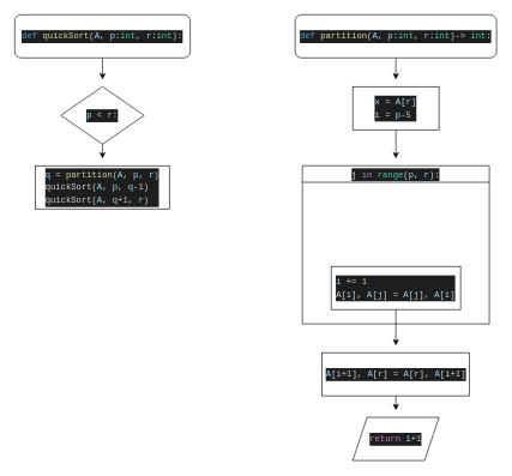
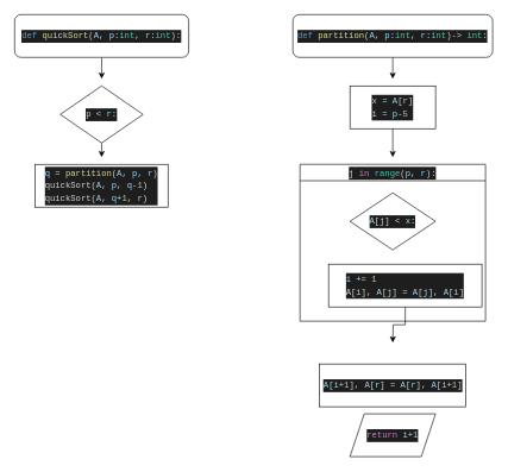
  <mxCell id="0" />
  <mxCell id="1" parent="0" />
  <mxCell id="2" style="edgeStyle=orthogonalEdgeStyle;rounded=0;orthogonalLoop=1;jettySize=auto;html=1;exitX=0.5;exitY=1;exitDx=0;exitDy=0;" edge="1" parent="1" source="3"><mxGeometry relative="1" as="geometry"><mxPoint x="142" y="110" as="targetPoint" /></mxGeometry></mxCell>
  <mxCell id="3" value="&lt;div style=&quot;font-style: normal; font-variant-caps: normal; font-weight: normal; letter-spacing: normal; text-align: start; text-indent: 0px; text-transform: none; word-spacing: 0px; -webkit-text-stroke-width: 0px; text-decoration: none; color: rgb(212, 212, 212); background-color: rgb(30, 30, 30); font-family: Menlo, Monaco, &amp;quot;Courier New&amp;quot;, monospace; font-size: 12px; line-height: 18px;&quot;&gt;&lt;div&gt;&lt;span style=&quot;color: rgb(86, 156, 214);&quot;&gt;def&lt;/span&gt;&lt;span style=&quot;color: rgb(212, 212, 212);&quot;&gt; &lt;/span&gt;&lt;span style=&quot;color: rgb(220, 220, 170);&quot;&gt;quickSort&lt;/span&gt;&lt;span style=&quot;color: rgb(212, 212, 212);&quot;&gt;(&lt;/span&gt;&lt;span style=&quot;color: rgb(156, 220, 254);&quot;&gt;A&lt;/span&gt;&lt;span style=&quot;color: rgb(212, 212, 212);&quot;&gt;, &lt;/span&gt;&lt;span style=&quot;color: rgb(156, 220, 254);&quot;&gt;p&lt;/span&gt;&lt;span style=&quot;color: rgb(212, 212, 212);&quot;&gt;:&lt;/span&gt;&lt;span style=&quot;color: rgb(78, 201, 176);&quot;&gt;int&lt;/span&gt;&lt;span style=&quot;color: rgb(212, 212, 212);&quot;&gt;, &lt;/span&gt;&lt;span style=&quot;color: rgb(156, 220, 254);&quot;&gt;r&lt;/span&gt;&lt;span style=&quot;color: rgb(212, 212, 212);&quot;&gt;:&lt;/span&gt;&lt;span style=&quot;color: rgb(78, 201, 176);&quot;&gt;int&lt;/span&gt;&lt;span style=&quot;color: rgb(212, 212, 212);&quot;&gt;):&lt;/span&gt;&lt;/div&gt;&lt;/div&gt;" style="rounded=1;whiteSpace=wrap;html=1;" vertex="1" parent="1"><mxGeometry x="20" y="20" width="244" height="60" as="geometry" /></mxCell>
  <mxCell id="4" style="edgeStyle=orthogonalEdgeStyle;rounded=0;orthogonalLoop=1;jettySize=auto;html=1;exitX=0.5;exitY=1;exitDx=0;exitDy=0;" edge="1" parent="1" source="5"><mxGeometry relative="1" as="geometry"><mxPoint x="142" y="220" as="targetPoint" /></mxGeometry></mxCell>
  <mxCell id="5" value="&lt;div style=&quot;font-style: normal; font-variant-caps: normal; font-weight: normal; letter-spacing: normal; text-align: start; text-indent: 0px; text-transform: none; word-spacing: 0px; -webkit-text-stroke-width: 0px; text-decoration: none; color: rgb(212, 212, 212); background-color: rgb(30, 30, 30); font-family: Menlo, Monaco, &amp;quot;Courier New&amp;quot;, monospace; font-size: 12px; line-height: 18px;&quot;&gt;&lt;div&gt;&lt;span style=&quot;color: rgb(156, 220, 254);&quot;&gt;p&lt;/span&gt;&lt;span style=&quot;color: rgb(212, 212, 212);&quot;&gt; &amp;lt; &lt;/span&gt;&lt;span style=&quot;color: rgb(156, 220, 254);&quot;&gt;r&lt;/span&gt;&lt;span style=&quot;color: rgb(212, 212, 212);&quot;&gt;:&lt;/span&gt;&lt;/div&gt;&lt;/div&gt;" style="rhombus;whiteSpace=wrap;html=1;" vertex="1" parent="1"><mxGeometry x="84" y="120" width="116" height="80" as="geometry" /></mxCell>
  <mxCell id="6" value="&lt;div style=&quot;font-style: normal; font-variant-caps: normal; font-weight: normal; letter-spacing: normal; text-align: start; text-indent: 0px; text-transform: none; word-spacing: 0px; -webkit-text-stroke-width: 0px; text-decoration: none; color: rgb(212, 212, 212); background-color: rgb(30, 30, 30); font-family: Menlo, Monaco, &amp;quot;Courier New&amp;quot;, monospace; font-size: 12px; line-height: 18px;&quot;&gt;&lt;div&gt;&lt;span style=&quot;color: rgb(156, 220, 254);&quot;&gt;q&lt;/span&gt;&lt;span style=&quot;color: rgb(212, 212, 212);&quot;&gt; = &lt;/span&gt;&lt;span style=&quot;color: rgb(220, 220, 170);&quot;&gt;partition&lt;/span&gt;&lt;span style=&quot;color: rgb(212, 212, 212);&quot;&gt;(&lt;/span&gt;&lt;span style=&quot;color: rgb(156, 220, 254);&quot;&gt;A&lt;/span&gt;&lt;span style=&quot;color: rgb(212, 212, 212);&quot;&gt;, &lt;/span&gt;&lt;span style=&quot;color: rgb(156, 220, 254);&quot;&gt;p&lt;/span&gt;&lt;span style=&quot;color: rgb(212, 212, 212);&quot;&gt;, &lt;/span&gt;&lt;span style=&quot;color: rgb(156, 220, 254);&quot;&gt;r&lt;/span&gt;&lt;span style=&quot;color: rgb(212, 212, 212);&quot;&gt;)&lt;/span&gt;&lt;/div&gt;&lt;div&gt;&lt;div style=&quot;line-height: 18px;&quot;&gt;quickSort(&lt;span style=&quot;color: rgb(156, 220, 254);&quot;&gt;A&lt;/span&gt;, &lt;span style=&quot;color: rgb(156, 220, 254);&quot;&gt;p&lt;/span&gt;, &lt;span style=&quot;color: rgb(156, 220, 254);&quot;&gt;q&lt;/span&gt;-&lt;span style=&quot;color: rgb(181, 206, 168);&quot;&gt;1&lt;/span&gt;)&lt;/div&gt;&lt;/div&gt;&lt;div style=&quot;line-height: 18px;&quot;&gt;&lt;div style=&quot;line-height: 18px;&quot;&gt;quickSort(&lt;span style=&quot;color: rgb(156, 220, 254);&quot;&gt;A&lt;/span&gt;, &lt;span style=&quot;color: rgb(156, 220, 254);&quot;&gt;q&lt;/span&gt;+&lt;span style=&quot;color: rgb(181, 206, 168);&quot;&gt;1&lt;/span&gt;, &lt;span style=&quot;color: rgb(156, 220, 254);&quot;&gt;r&lt;/span&gt;)&lt;/div&gt;&lt;/div&gt;&lt;/div&gt;" style="rounded=0;whiteSpace=wrap;html=1;" vertex="1" parent="1"><mxGeometry x="49" y="230" width="186" height="60" as="geometry" /></mxCell>
  <mxCell id="7" style="edgeStyle=orthogonalEdgeStyle;rounded=0;orthogonalLoop=1;jettySize=auto;html=1;exitX=0.5;exitY=1;exitDx=0;exitDy=0;" edge="1" parent="1" source="8"><mxGeometry relative="1" as="geometry"><mxPoint x="550" y="110" as="targetPoint" /></mxGeometry></mxCell>
  <mxCell id="8" value="&lt;div style=&quot;font-style: normal; font-variant-caps: normal; font-weight: normal; letter-spacing: normal; text-align: start; text-indent: 0px; text-transform: none; word-spacing: 0px; -webkit-text-stroke-width: 0px; text-decoration: none; color: rgb(212, 212, 212); background-color: rgb(30, 30, 30); font-family: Menlo, Monaco, &amp;quot;Courier New&amp;quot;, monospace; font-size: 12px; line-height: 18px;&quot;&gt;&lt;div&gt;&lt;span style=&quot;color: rgb(86, 156, 214);&quot;&gt;def&lt;/span&gt;&lt;span style=&quot;color: rgb(212, 212, 212);&quot;&gt; &lt;/span&gt;&lt;span style=&quot;color: rgb(220, 220, 170);&quot;&gt;partition&lt;/span&gt;&lt;span style=&quot;color: rgb(212, 212, 212);&quot;&gt;(&lt;/span&gt;&lt;span style=&quot;color: rgb(156, 220, 254);&quot;&gt;A&lt;/span&gt;&lt;span style=&quot;color: rgb(212, 212, 212);&quot;&gt;, &lt;/span&gt;&lt;span style=&quot;color: rgb(156, 220, 254);&quot;&gt;p&lt;/span&gt;&lt;span style=&quot;color: rgb(212, 212, 212);&quot;&gt;:&lt;/span&gt;&lt;span style=&quot;color: rgb(78, 201, 176);&quot;&gt;int&lt;/span&gt;&lt;span style=&quot;color: rgb(212, 212, 212);&quot;&gt;, &lt;/span&gt;&lt;span style=&quot;color: rgb(156, 220, 254);&quot;&gt;r&lt;/span&gt;&lt;span style=&quot;color: rgb(212, 212, 212);&quot;&gt;:&lt;/span&gt;&lt;span style=&quot;color: rgb(78, 201, 176);&quot;&gt;int&lt;/span&gt;&lt;span style=&quot;color: rgb(212, 212, 212);&quot;&gt;)-&amp;gt; &lt;/span&gt;&lt;span style=&quot;color: rgb(78, 201, 176);&quot;&gt;int&lt;/span&gt;&lt;span style=&quot;color: rgb(212, 212, 212);&quot;&gt;: &lt;/span&gt;&lt;/div&gt;&lt;/div&gt;" style="rounded=1;whiteSpace=wrap;html=1;" vertex="1" parent="1"><mxGeometry x="410" y="20" width="280" height="60" as="geometry" /></mxCell>
  <mxCell id="9" style="edgeStyle=orthogonalEdgeStyle;rounded=0;orthogonalLoop=1;jettySize=auto;html=1;exitX=0.5;exitY=1;exitDx=0;exitDy=0;" edge="1" parent="1" source="10"><mxGeometry relative="1" as="geometry"><mxPoint x="550" y="220" as="targetPoint" /></mxGeometry></mxCell>
  <mxCell id="10" value="&lt;div style=&quot;font-style: normal; font-variant-caps: normal; font-weight: normal; letter-spacing: normal; text-align: start; text-indent: 0px; text-transform: none; word-spacing: 0px; -webkit-text-stroke-width: 0px; text-decoration: none; color: rgb(212, 212, 212); background-color: rgb(30, 30, 30); font-family: Menlo, Monaco, &amp;quot;Courier New&amp;quot;, monospace; font-size: 12px; line-height: 18px;&quot;&gt;&lt;div&gt;&lt;span style=&quot;color: rgb(156, 220, 254);&quot;&gt;x&lt;/span&gt;&lt;span style=&quot;color: rgb(212, 212, 212);&quot;&gt; = &lt;/span&gt;&lt;span style=&quot;color: rgb(156, 220, 254);&quot;&gt;A&lt;/span&gt;&lt;span style=&quot;color: rgb(212, 212, 212);&quot;&gt;[&lt;/span&gt;&lt;span style=&quot;color: rgb(156, 220, 254);&quot;&gt;r&lt;/span&gt;&lt;span style=&quot;color: rgb(212, 212, 212);&quot;&gt;]&lt;/span&gt;&lt;/div&gt;&lt;div&gt;&lt;div style=&quot;line-height: 18px;&quot;&gt;i = &lt;span style=&quot;color: rgb(156, 220, 254);&quot;&gt;p&lt;/span&gt;-&lt;span style=&quot;color: rgb(181, 206, 168);&quot;&gt;5&lt;/span&gt;&lt;/div&gt;&lt;/div&gt;&lt;/div&gt;" style="rounded=0;whiteSpace=wrap;html=1;" vertex="1" parent="1"><mxGeometry x="490" y="120" width="120" height="60" as="geometry" /></mxCell>
  <mxCell id="11" value="&lt;div style=&quot;font-weight: normal; text-align: start; color: rgb(212, 212, 212); background-color: rgb(30, 30, 30); font-family: Menlo, Monaco, &amp;quot;Courier New&amp;quot;, monospace; line-height: 18px;&quot;&gt;j &lt;span style=&quot;color: rgb(197, 134, 192);&quot;&gt;in&lt;/span&gt; &lt;span style=&quot;color: rgb(78, 201, 176);&quot;&gt;range&lt;/span&gt;(&lt;span style=&quot;color: rgb(156, 220, 254);&quot;&gt;p&lt;/span&gt;, &lt;span style=&quot;color: rgb(156, 220, 254);&quot;&gt;r&lt;/span&gt;):&lt;/div&gt;" style="swimlane;whiteSpace=wrap;html=1;" vertex="1" parent="1"><mxGeometry x="420" y="230" width="260" height="220" as="geometry" /></mxCell>
+ <mxCell id="12" value="&lt;div style=&quot;font-style: normal; font-variant-caps: normal; font-weight: normal; letter-spacing: normal; text-align: start; text-indent: 0px; text-transform: none; word-spacing: 0px; -webkit-text-stroke-width: 0px; text-decoration: none; color: rgb(212, 212, 212); background-color: rgb(30, 30, 30); font-family: Menlo, Monaco, &amp;quot;Courier New&amp;quot;, monospace; font-size: 12px; line-height: 18px;&quot;&gt;&lt;div&gt;&lt;span style=&quot;color: rgb(156, 220, 254);&quot;&gt;A&lt;/span&gt;&lt;span style=&quot;color: rgb(212, 212, 212);&quot;&gt;[&lt;/span&gt;&lt;span style=&quot;color: rgb(156, 220, 254);&quot;&gt;j&lt;/span&gt;&lt;span style=&quot;color: rgb(212, 212, 212);&quot;&gt;] &amp;lt; &lt;/span&gt;&lt;span style=&quot;color: rgb(156, 220, 254);&quot;&gt;x&lt;/span&gt;&lt;span style=&quot;color: rgb(212, 212, 212);&quot;&gt;:&lt;/span&gt;&lt;/div&gt;&lt;/div&gt;" style="rhombus;whiteSpace=wrap;html=1;" vertex="1" parent="11"><mxGeometry x="70" y="40" width="120" height="80" as="geometry" /></mxCell>
  <mxCell id="13" style="edgeStyle=orthogonalEdgeStyle;rounded=0;orthogonalLoop=1;jettySize=auto;html=1;exitX=0.5;exitY=1;exitDx=0;exitDy=0;" edge="1" parent="11" source="14"><mxGeometry relative="1" as="geometry"><mxPoint x="130" y="250" as="targetPoint" /></mxGeometry></mxCell>
- <mxCell id="14" value="&lt;div style=&quot;font-style: normal; font-variant-caps: normal; font-weight: normal; letter-spacing: normal; text-align: start; text-indent: 0px; text-transform: none; word-spacing: 0px; -webkit-text-stroke-width: 0px; text-decoration: none; color: rgb(212, 212, 212); background-color: rgb(30, 30, 30); font-family: Menlo, Monaco, &amp;quot;Courier New&amp;quot;, monospace; font-size: 12px; line-height: 18px;&quot;&gt;&lt;div&gt;&lt;span style=&quot;color: rgb(156, 220, 254);&quot;&gt;i&lt;/span&gt;&lt;span style=&quot;color: rgb(212, 212, 212);&quot;&gt; += &lt;/span&gt;&lt;span style=&quot;color: rgb(181, 206, 168);&quot;&gt;1&lt;/span&gt;&lt;/div&gt;&lt;div&gt;&lt;div style=&quot;line-height: 18px;&quot;&gt;A[&lt;span style=&quot;color: rgb(156, 220, 254);&quot;&gt;i&lt;/span&gt;], &lt;span style=&quot;color: rgb(156, 220, 254);&quot;&gt;A&lt;/span&gt;[&lt;span style=&quot;color: rgb(156, 220, 254);&quot;&gt;j&lt;/span&gt;] = &lt;span style=&quot;color: rgb(156, 220, 254);&quot;&gt;A&lt;/span&gt;[&lt;span style=&quot;color: rgb(156, 220, 254);&quot;&gt;j&lt;/span&gt;], &lt;span style=&quot;color: rgb(156, 220, 254);&quot;&gt;A&lt;/span&gt;[&lt;span style=&quot;color: rgb(156, 220, 254);&quot;&gt;i&lt;/span&gt;]&lt;/div&gt;&lt;/div&gt;&lt;/div&gt;" style="rounded=0;whiteSpace=wrap;html=1;" vertex="1" parent="11"><mxGeometry x="40" y="140" width="180" height="60" as="geometry" /></mxCell>
+ <mxCell id="14" value="&lt;div style=&quot;font-style: normal; font-variant-caps: normal; font-weight: normal; letter-spacing: normal; text-align: start; text-indent: 0px; text-transform: none; word-spacing: 0px; -webkit-text-stroke-width: 0px; text-decoration: none; color: rgb(212, 212, 212); background-color: rgb(30, 30, 30); font-family: Menlo, Monaco, &amp;quot;Courier New&amp;quot;, monospace; font-size: 12px; line-height: 18px;&quot;&gt;&lt;div&gt;&lt;span style=&quot;color: rgb(156, 220, 254);&quot;&gt;i&lt;/span&gt;&lt;span style=&quot;color: rgb(212, 212, 212);&quot;&gt; += &lt;/span&gt;&lt;span style=&quot;color: rgb(181, 206, 168);&quot;&gt;1&lt;/span&gt;&lt;/div&gt;&lt;div&gt;&lt;div style=&quot;line-height: 18px;&quot;&gt;A[&lt;span style=&quot;color: rgb(156, 220, 254);&quot;&gt;i&lt;/span&gt;], &lt;span style=&quot;color: rgb(156, 220, 254);&quot;&gt;A&lt;/span&gt;[&lt;span style=&quot;color: rgb(156, 220, 254);&quot;&gt;j&lt;/span&gt;] = &lt;span style=&quot;color: rgb(156, 220, 254);&quot;&gt;A&lt;/span&gt;[&lt;span style=&quot;color: rgb(156, 220, 254);&quot;&gt;j&lt;/span&gt;], &lt;span style=&quot;color: rgb(156, 220, 254);&quot;&gt;A&lt;/span&gt;[&lt;span style=&quot;color: rgb(156, 220, 254);&quot;&gt;i&lt;/span&gt;]&lt;/div&gt;&lt;/div&gt;&lt;/div&gt;" style="rounded=0;whiteSpace=wrap;html=1;" vertex="1" parent="11"><mxGeometry x="40" y="140" width="215" height="60" as="geometry" /></mxCell>
  <mxCell id="15" style="edgeStyle=orthogonalEdgeStyle;rounded=0;orthogonalLoop=1;jettySize=auto;html=1;exitX=0.5;exitY=1;exitDx=0;exitDy=0;" edge="1" parent="1" source="16"><mxGeometry relative="1" as="geometry"><mxPoint x="550" y="570" as="targetPoint" /></mxGeometry></mxCell>
- <mxCell id="16" value="&lt;div style=&quot;font-style: normal; font-variant-caps: normal; font-weight: normal; letter-spacing: normal; text-align: start; text-indent: 0px; text-transform: none; word-spacing: 0px; -webkit-text-stroke-width: 0px; text-decoration: none; color: rgb(212, 212, 212); background-color: rgb(30, 30, 30); font-family: Menlo, Monaco, &amp;quot;Courier New&amp;quot;, monospace; font-size: 12px; line-height: 18px;&quot;&gt;&lt;div&gt;&lt;span style=&quot;color: rgb(156, 220, 254);&quot;&gt;A&lt;/span&gt;&lt;span style=&quot;color: rgb(212, 212, 212);&quot;&gt;[&lt;/span&gt;&lt;span style=&quot;color: rgb(156, 220, 254);&quot;&gt;i&lt;/span&gt;&lt;span style=&quot;color: rgb(212, 212, 212);&quot;&gt;+&lt;/span&gt;&lt;span style=&quot;color: rgb(181, 206, 168);&quot;&gt;1&lt;/span&gt;&lt;span style=&quot;color: rgb(212, 212, 212);&quot;&gt;], &lt;/span&gt;&lt;span style=&quot;color: rgb(156, 220, 254);&quot;&gt;A&lt;/span&gt;&lt;span style=&quot;color: rgb(212, 212, 212);&quot;&gt;[&lt;/span&gt;&lt;span style=&quot;color: rgb(156, 220, 254);&quot;&gt;r&lt;/span&gt;&lt;span style=&quot;color: rgb(212, 212, 212);&quot;&gt;] = &lt;/span&gt;&lt;span style=&quot;color: rgb(156, 220, 254);&quot;&gt;A&lt;/span&gt;&lt;span style=&quot;color: rgb(212, 212, 212);&quot;&gt;[&lt;/span&gt;&lt;span style=&quot;color: rgb(156, 220, 254);&quot;&gt;r&lt;/span&gt;&lt;span style=&quot;color: rgb(212, 212, 212);&quot;&gt;], &lt;/span&gt;&lt;span style=&quot;color: rgb(156, 220, 254);&quot;&gt;A&lt;/span&gt;&lt;span style=&quot;color: rgb(212, 212, 212);&quot;&gt;[&lt;/span&gt;&lt;span style=&quot;color: rgb(156, 220, 254);&quot;&gt;i&lt;/span&gt;&lt;span style=&quot;color: rgb(212, 212, 212);&quot;&gt;+&lt;/span&gt;&lt;span style=&quot;color: rgb(181, 206, 168);&quot;&gt;1&lt;/span&gt;&lt;span style=&quot;color: rgb(212, 212, 212);&quot;&gt;]&lt;/span&gt;&lt;/div&gt;&lt;/div&gt;" style="rounded=0;whiteSpace=wrap;html=1;" vertex="1" parent="1"><mxGeometry x="447.5" y="490" width="205" height="60" as="geometry" /></mxCell>
+ <mxCell id="16" value="&lt;div style=&quot;font-style: normal; font-variant-caps: normal; font-weight: normal; letter-spacing: normal; text-align: start; text-indent: 0px; text-transform: none; word-spacing: 0px; -webkit-text-stroke-width: 0px; text-decoration: none; color: rgb(212, 212, 212); background-color: rgb(30, 30, 30); font-family: Menlo, Monaco, &amp;quot;Courier New&amp;quot;, monospace; font-size: 12px; line-height: 18px;&quot;&gt;&lt;div&gt;&lt;span style=&quot;color: rgb(156, 220, 254);&quot;&gt;A&lt;/span&gt;&lt;span style=&quot;color: rgb(212, 212, 212);&quot;&gt;[&lt;/span&gt;&lt;span style=&quot;color: rgb(156, 220, 254);&quot;&gt;i&lt;/span&gt;&lt;span style=&quot;color: rgb(212, 212, 212);&quot;&gt;+&lt;/span&gt;&lt;span style=&quot;color: rgb(181, 206, 168);&quot;&gt;1&lt;/span&gt;&lt;span style=&quot;color: rgb(212, 212, 212);&quot;&gt;], &lt;/span&gt;&lt;span style=&quot;color: rgb(156, 220, 254);&quot;&gt;A&lt;/span&gt;&lt;span style=&quot;color: rgb(212, 212, 212);&quot;&gt;[&lt;/span&gt;&lt;span style=&quot;color: rgb(156, 220, 254);&quot;&gt;r&lt;/span&gt;&lt;span style=&quot;color: rgb(212, 212, 212);&quot;&gt;] = &lt;/span&gt;&lt;span style=&quot;color: rgb(156, 220, 254);&quot;&gt;A&lt;/span&gt;&lt;span style=&quot;color: rgb(212, 212, 212);&quot;&gt;[&lt;/span&gt;&lt;span style=&quot;color: rgb(156, 220, 254);&quot;&gt;r&lt;/span&gt;&lt;span style=&quot;color: rgb(212, 212, 212);&quot;&gt;], &lt;/span&gt;&lt;span style=&quot;color: rgb(156, 220, 254);&quot;&gt;A&lt;/span&gt;&lt;span style=&quot;color: rgb(212, 212, 212);&quot;&gt;[&lt;/span&gt;&lt;span style=&quot;color: rgb(156, 220, 254);&quot;&gt;i&lt;/span&gt;&lt;span style=&quot;color: rgb(212, 212, 212);&quot;&gt;+&lt;/span&gt;&lt;span style=&quot;color: rgb(181, 206, 168);&quot;&gt;1&lt;/span&gt;&lt;span style=&quot;color: rgb(212, 212, 212);&quot;&gt;]&lt;/span&gt;&lt;/div&gt;&lt;/div&gt;" style="rounded=0;whiteSpace=wrap;html=1;" vertex="1" parent="1"><mxGeometry x="447.5" y="510" width="205" height="60" as="geometry" /></mxCell>
  <mxCell id="17" value="&lt;div style=&quot;font-style: normal; font-variant-caps: normal; font-weight: normal; letter-spacing: normal; text-align: start; text-indent: 0px; text-transform: none; word-spacing: 0px; -webkit-text-stroke-width: 0px; text-decoration: none; color: rgb(212, 212, 212); background-color: rgb(30, 30, 30); font-family: Menlo, Monaco, &amp;quot;Courier New&amp;quot;, monospace; font-size: 12px; line-height: 18px;&quot;&gt;&lt;div&gt;&lt;span style=&quot;color: rgb(197, 134, 192);&quot;&gt;return&lt;/span&gt;&lt;span style=&quot;color: rgb(212, 212, 212);&quot;&gt; &lt;/span&gt;&lt;span style=&quot;color: rgb(156, 220, 254);&quot;&gt;i&lt;/span&gt;&lt;span style=&quot;color: rgb(212, 212, 212);&quot;&gt;+&lt;/span&gt;&lt;span style=&quot;color: rgb(181, 206, 168);&quot;&gt;1&lt;/span&gt;&lt;/div&gt;&lt;/div&gt;" style="shape=parallelogram;perimeter=parallelogramPerimeter;whiteSpace=wrap;html=1;fixedSize=1;" vertex="1" parent="1"><mxGeometry x="490" y="580" width="120" height="60" as="geometry" /></mxCell>
